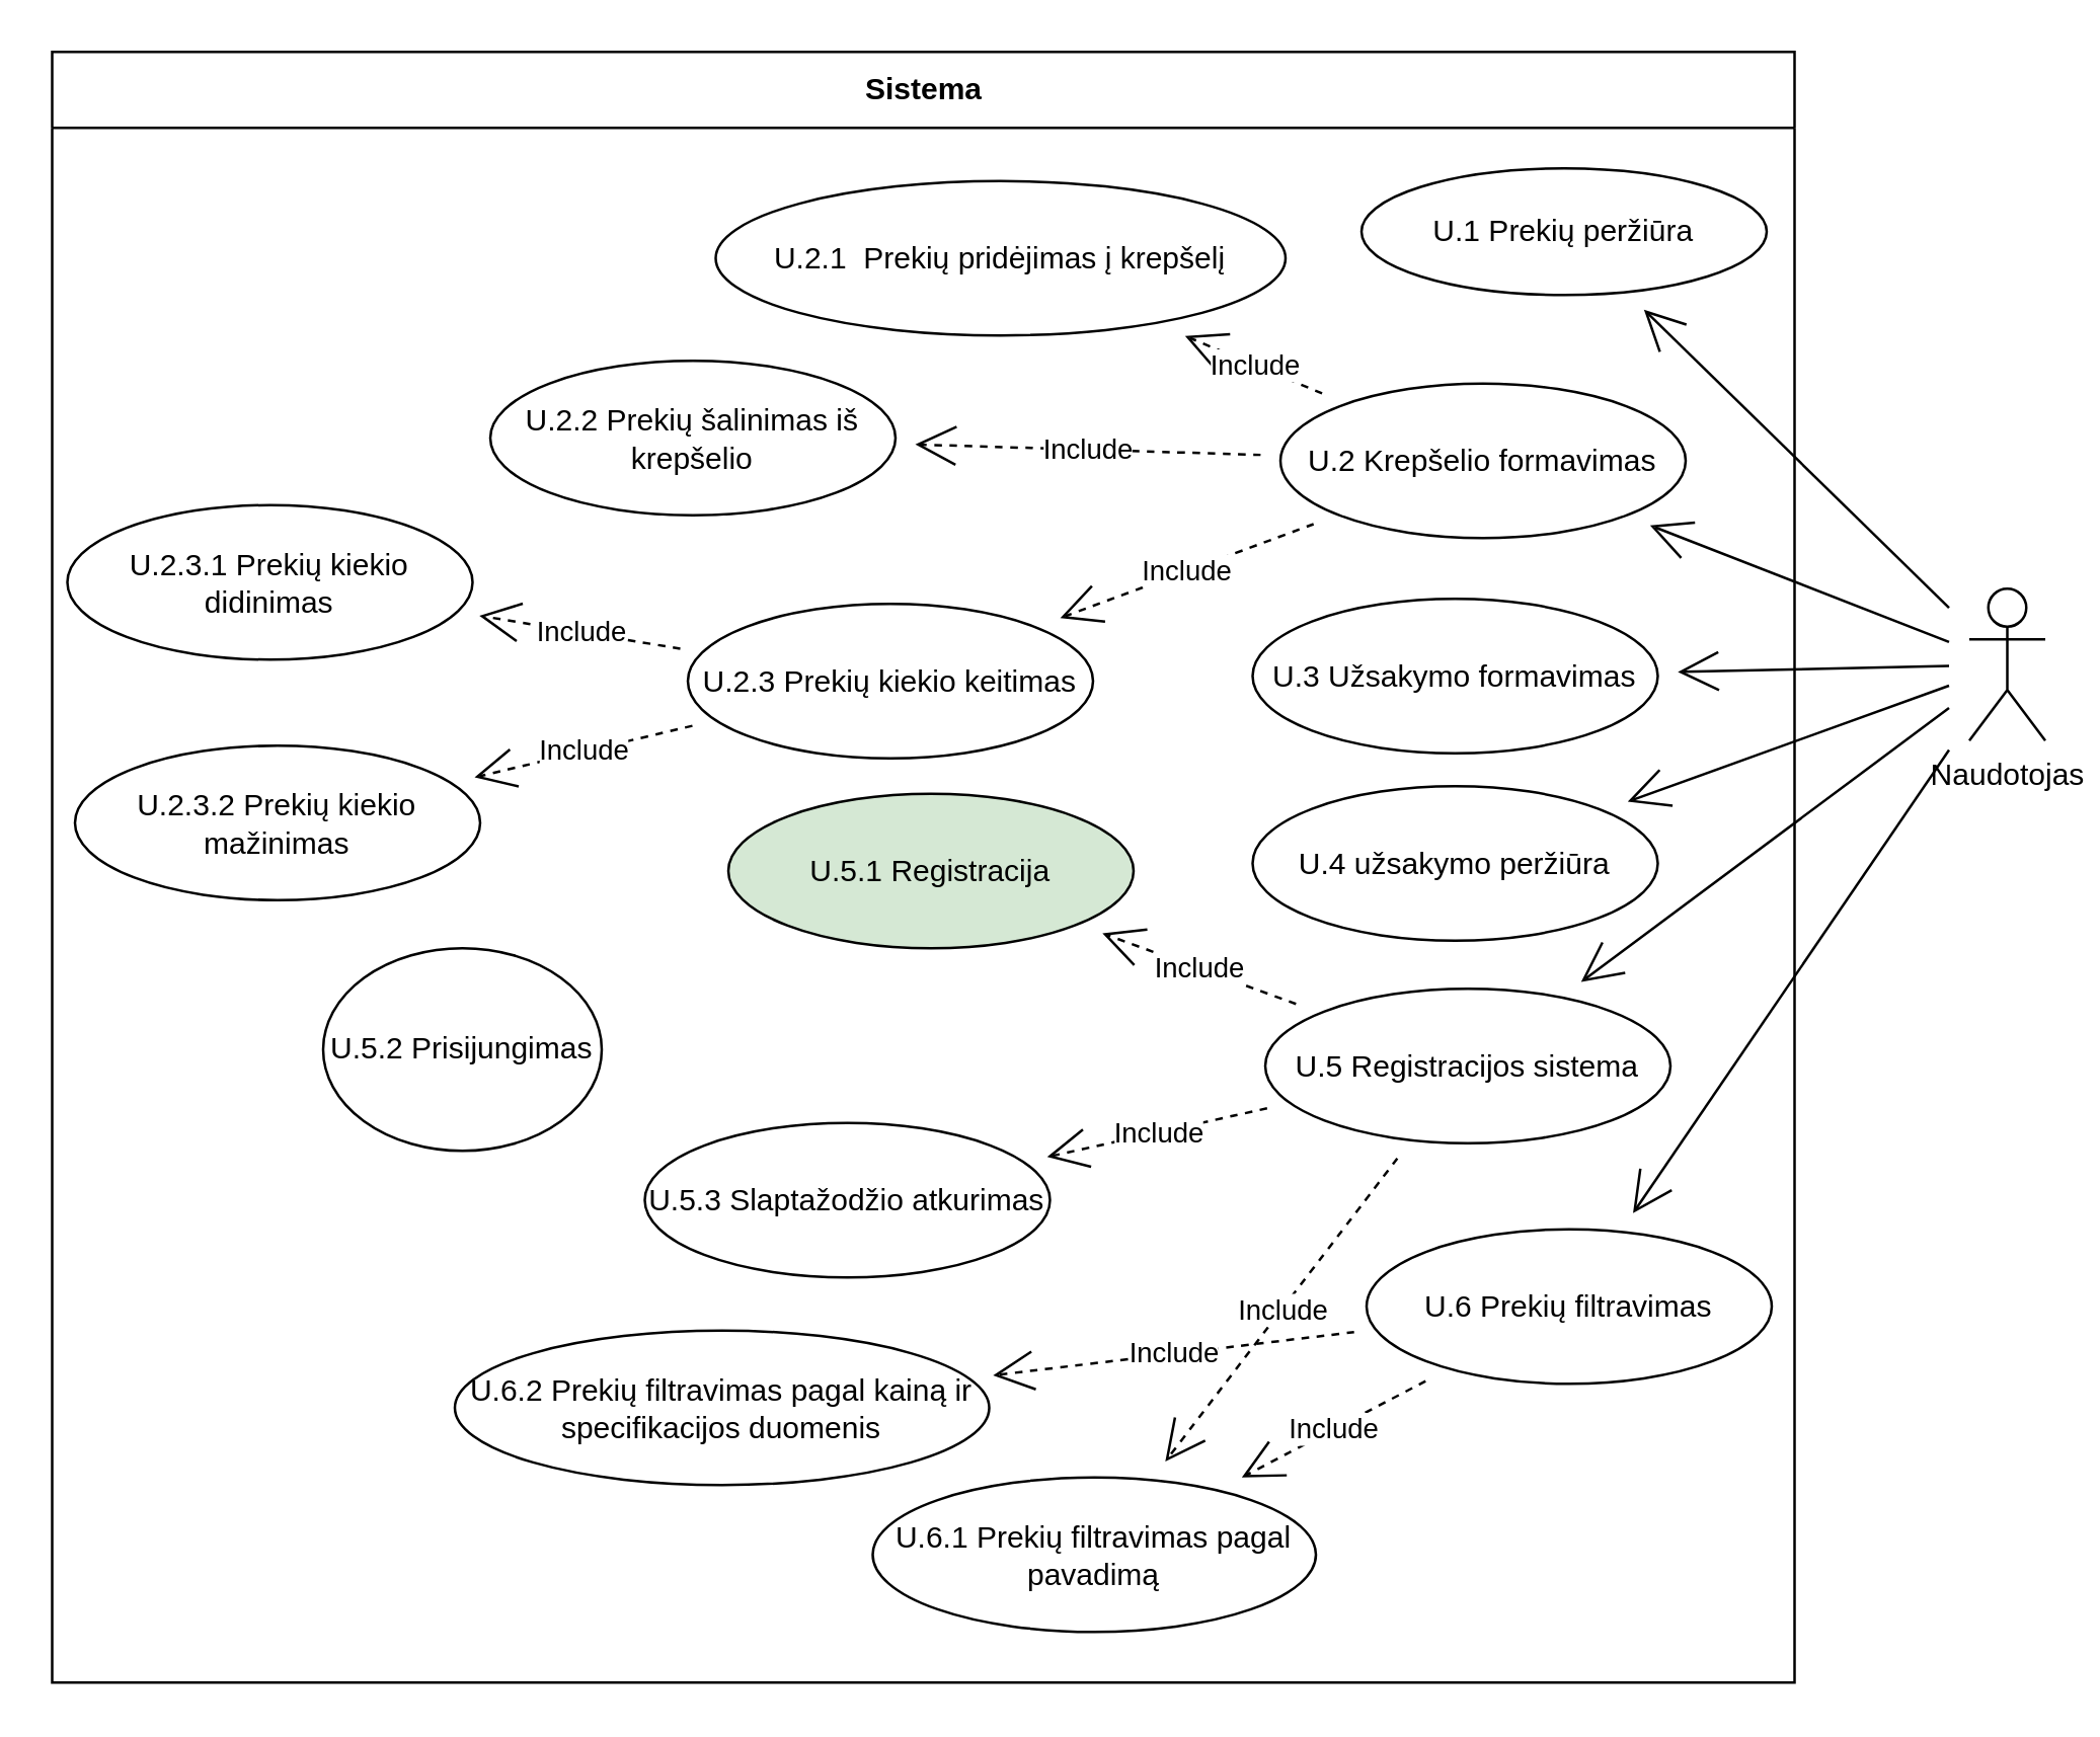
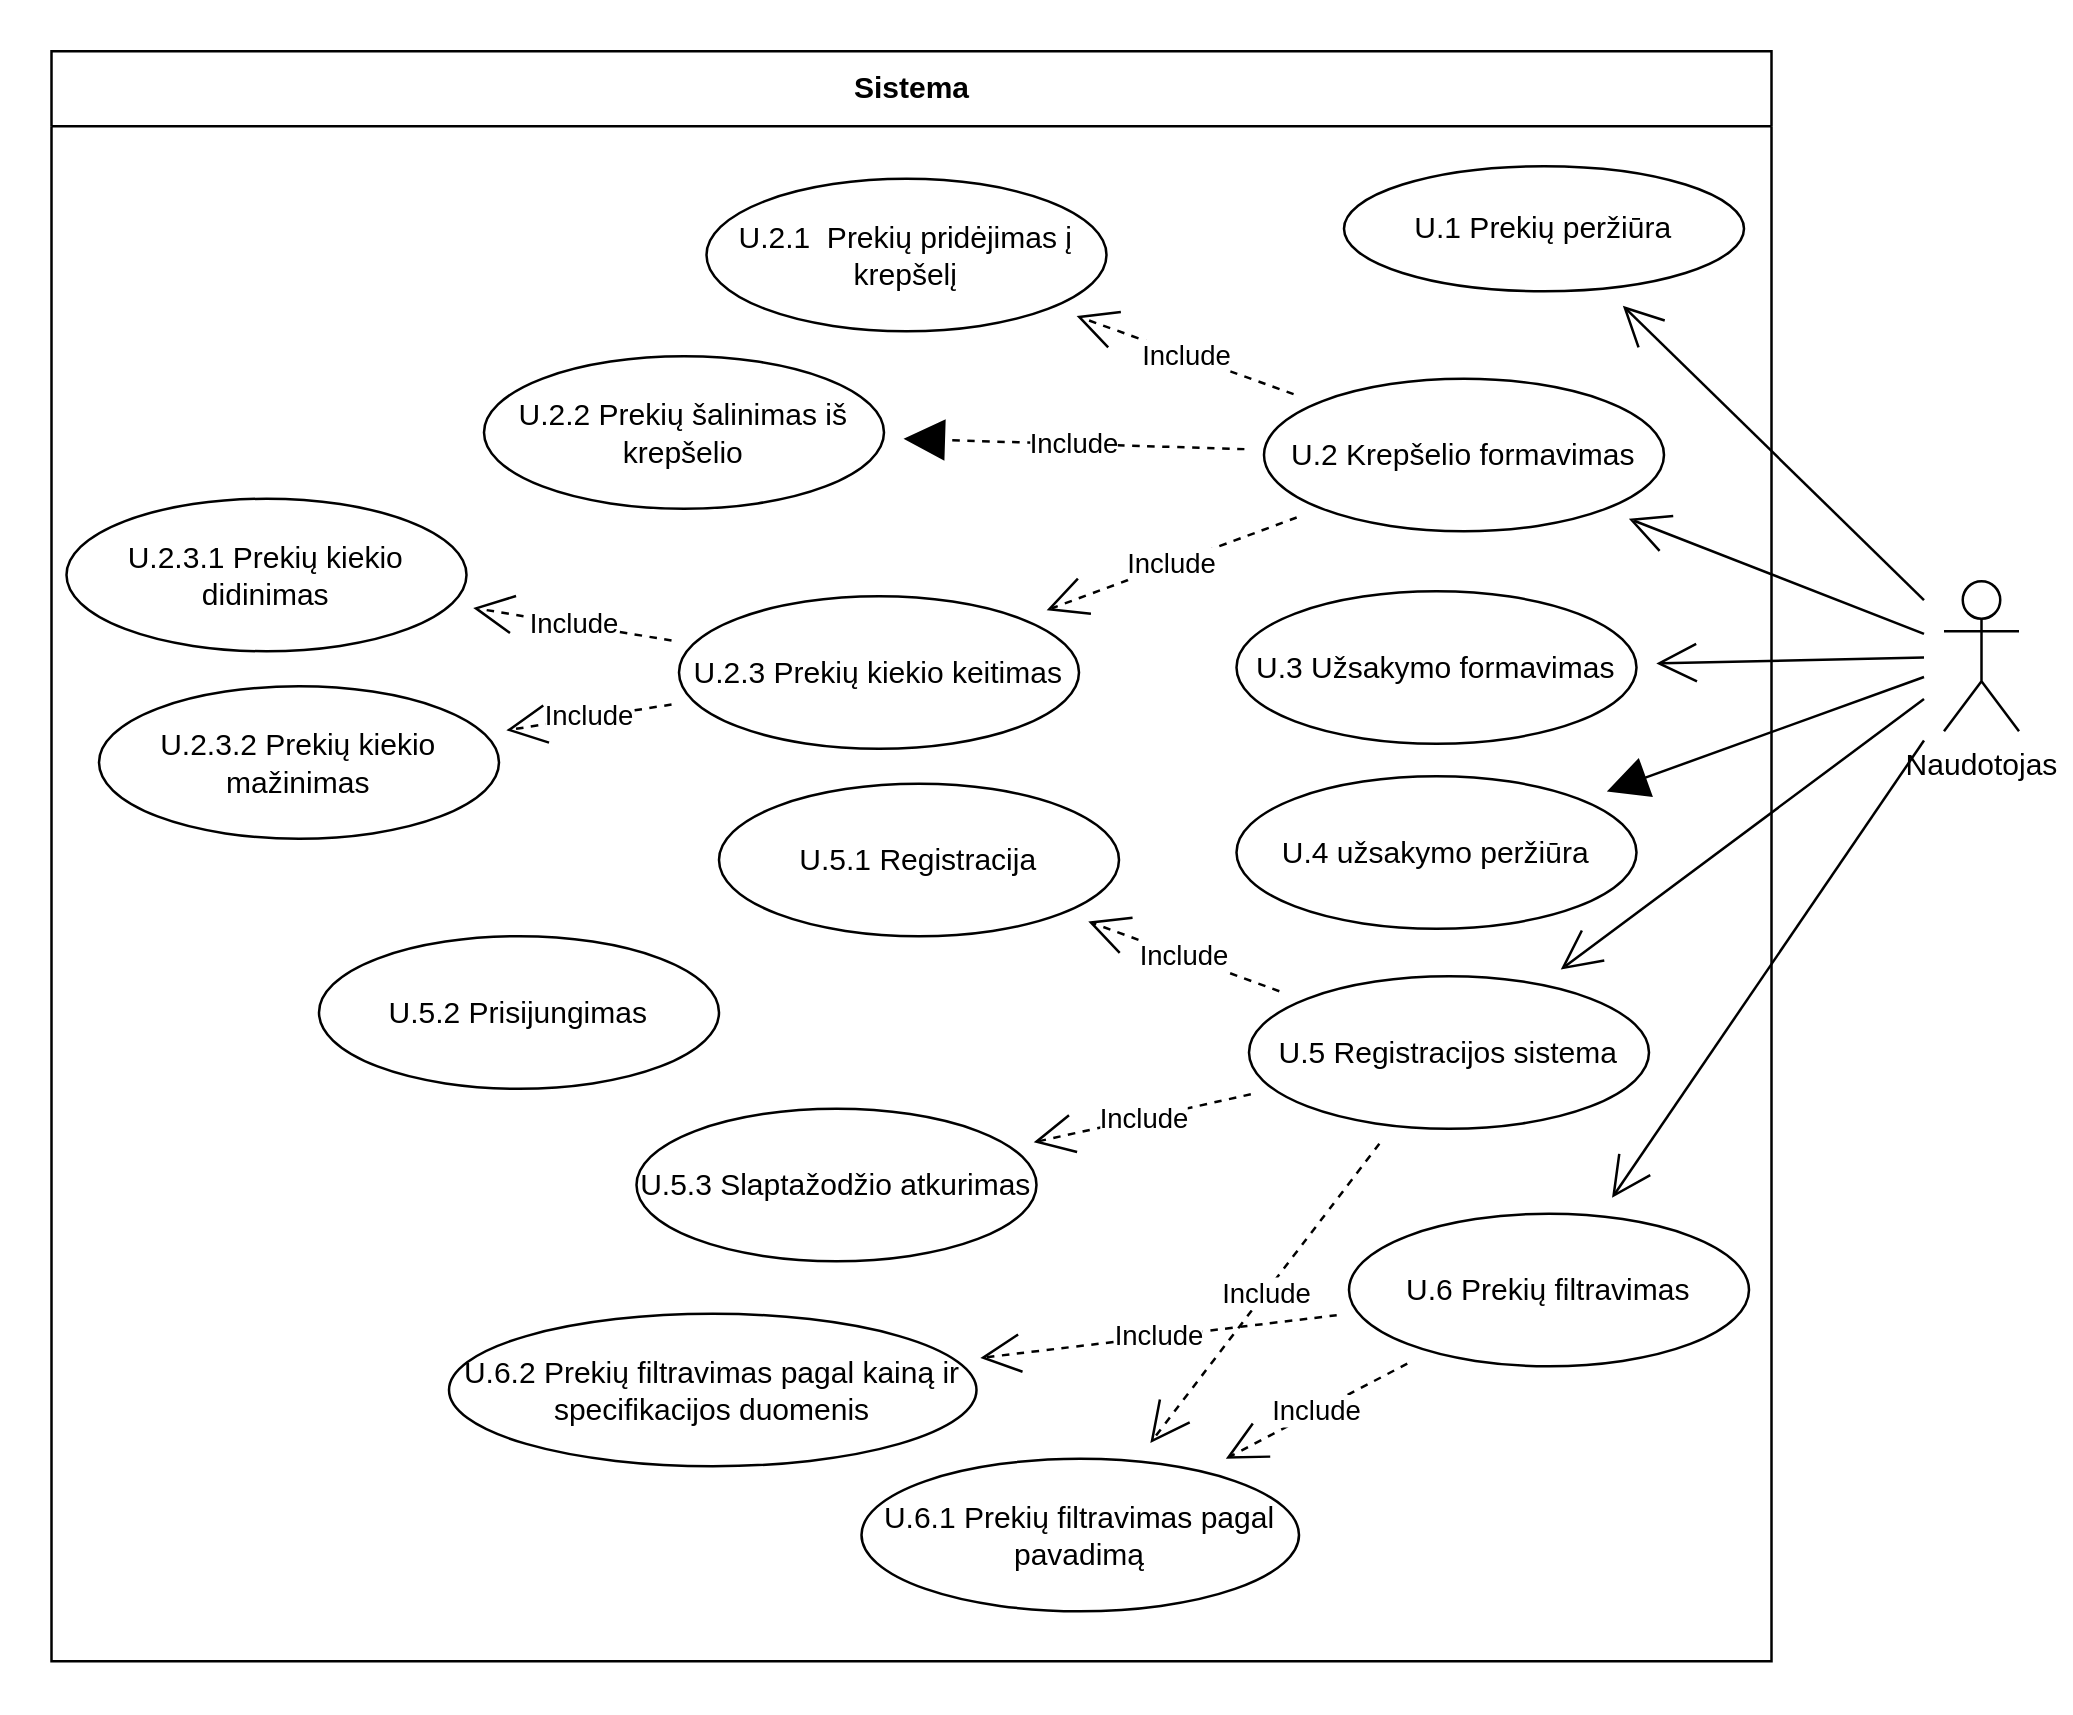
  <mxCell id="0" />
  <mxCell id="1" parent="0" />
  <mxCell id="2" value="Sistema" style="swimlane;fontStyle=1;align=center;horizontal=1;startSize=30;collapsible=0;html=1;" parent="1" vertex="1"><mxGeometry x="20" y="20" width="688" height="644" as="geometry" /></mxCell>
  <mxCell id="3" value="U.1 Prekių peržiūra" style="ellipse;whiteSpace=wrap;html=1;" parent="2" vertex="1"><mxGeometry x="517" y="46" width="160" height="50" as="geometry" /></mxCell>
  <mxCell id="4" value="Include" style="edgeStyle=none;curved=1;rounded=0;orthogonalLoop=1;jettySize=auto;html=1;dashed=1;endArrow=open;startSize=14;endSize=14;sourcePerimeterSpacing=8;targetPerimeterSpacing=8;" parent="2" source="7" target="14" edge="1"><mxGeometry relative="1" as="geometry" /></mxCell>
  <mxCell id="5" value="Include" style="edgeStyle=none;curved=1;rounded=0;orthogonalLoop=1;jettySize=auto;html=1;dashed=1;endArrow=open;startSize=14;endSize=14;sourcePerimeterSpacing=8;targetPerimeterSpacing=8;" parent="2" source="7" target="17" edge="1"><mxGeometry relative="1" as="geometry" /></mxCell>
- <mxCell id="6" value="Include" style="edgeStyle=none;curved=1;rounded=0;orthogonalLoop=1;jettySize=auto;html=1;dashed=1;endArrow=open;startSize=14;endSize=14;sourcePerimeterSpacing=8;targetPerimeterSpacing=8;" parent="2" source="7" target="18" edge="1"><mxGeometry relative="1" as="geometry" /></mxCell>
+ <mxCell id="6" value="Include" style="edgeStyle=none;curved=1;rounded=0;orthogonalLoop=1;jettySize=auto;html=1;dashed=1;endArrow=block;startSize=14;endSize=14;sourcePerimeterSpacing=8;targetPerimeterSpacing=8;" parent="2" source="7" target="18" edge="1"><mxGeometry relative="1" as="geometry" /></mxCell>
  <mxCell id="7" value="U.2 Krepšelio formavimas" style="ellipse;whiteSpace=wrap;html=1;" parent="2" vertex="1"><mxGeometry x="485" y="131" width="160" height="61" as="geometry" /></mxCell>
  <mxCell id="8" value="U.4 užsakymo peržiūra" style="ellipse;whiteSpace=wrap;html=1;" parent="2" vertex="1"><mxGeometry x="474" y="290" width="160" height="61" as="geometry" /></mxCell>
  <mxCell id="9" value="Include" style="edgeStyle=none;curved=1;rounded=0;orthogonalLoop=1;jettySize=auto;html=1;dashed=1;endArrow=open;startSize=14;endSize=14;sourcePerimeterSpacing=8;targetPerimeterSpacing=8;" parent="2" source="12" target="21" edge="1"><mxGeometry relative="1" as="geometry" /></mxCell>
  <mxCell id="10" value="Include" style="edgeStyle=none;curved=1;rounded=0;orthogonalLoop=1;jettySize=auto;html=1;dashed=1;endArrow=open;startSize=14;endSize=14;sourcePerimeterSpacing=8;targetPerimeterSpacing=8;" parent="2" source="12" target="28" edge="1"><mxGeometry relative="1" as="geometry" /></mxCell>
  <mxCell id="11" value="Include" style="edgeStyle=none;curved=1;rounded=0;orthogonalLoop=1;jettySize=auto;html=1;dashed=1;endArrow=open;startSize=14;endSize=14;sourcePerimeterSpacing=8;targetPerimeterSpacing=8;" parent="2" source="12" target="23" edge="1"><mxGeometry relative="1" as="geometry" /></mxCell>
  <mxCell id="12" value="U.5 Registracijos sistema" style="ellipse;whiteSpace=wrap;html=1;" parent="2" vertex="1"><mxGeometry x="479" y="370" width="160" height="61" as="geometry" /></mxCell>
  <mxCell id="13" value="U.3 Užsakymo formavimas" style="ellipse;whiteSpace=wrap;html=1;" parent="2" vertex="1"><mxGeometry x="474" y="216" width="160" height="61" as="geometry" /></mxCell>
- <mxCell id="14" value="U.2.1&amp;nbsp; Prekių pridėjimas į krepšelį" style="ellipse;whiteSpace=wrap;html=1;" parent="2" vertex="1"><mxGeometry x="262" y="51" width="225" height="61" as="geometry" /></mxCell>
+ <mxCell id="14" value="U.2.1&amp;nbsp; Prekių pridėjimas į krepšelį" style="ellipse;whiteSpace=wrap;html=1;" parent="2" vertex="1"><mxGeometry x="262" y="51" width="160" height="61" as="geometry" /></mxCell>
  <mxCell id="15" value="Include" style="edgeStyle=none;curved=1;rounded=0;orthogonalLoop=1;jettySize=auto;html=1;dashed=1;endArrow=open;startSize=14;endSize=14;sourcePerimeterSpacing=8;targetPerimeterSpacing=8;" parent="2" source="17" target="19" edge="1"><mxGeometry relative="1" as="geometry" /></mxCell>
  <mxCell id="16" value="Include" style="edgeStyle=none;curved=1;rounded=0;orthogonalLoop=1;jettySize=auto;html=1;dashed=1;endArrow=open;startSize=14;endSize=14;sourcePerimeterSpacing=8;targetPerimeterSpacing=8;" parent="2" source="17" target="20" edge="1"><mxGeometry relative="1" as="geometry" /></mxCell>
  <mxCell id="17" value="U.2.3 Prekių kiekio keitimas" style="ellipse;whiteSpace=wrap;html=1;" parent="2" vertex="1"><mxGeometry x="251" y="218" width="160" height="61" as="geometry" /></mxCell>
  <mxCell id="18" value="U.2.2 Prekių šalinimas iš krepšelio" style="ellipse;whiteSpace=wrap;html=1;" parent="2" vertex="1"><mxGeometry x="173" y="122" width="160" height="61" as="geometry" /></mxCell>
  <mxCell id="19" value="U.2.3.1 Prekių kiekio didinimas" style="ellipse;whiteSpace=wrap;html=1;" parent="2" vertex="1"><mxGeometry x="6" y="179" width="160" height="61" as="geometry" /></mxCell>
- <mxCell id="20" value="U.2.3.2 Prekių kiekio mažinimas" style="ellipse;whiteSpace=wrap;html=1;" parent="2" vertex="1"><mxGeometry x="9" y="274" width="160" height="61" as="geometry" /></mxCell>
- <mxCell id="21" value="U.5.1 Registracija" style="ellipse;whiteSpace=wrap;html=1;fillColor=#d5e8d4;" parent="2" vertex="1"><mxGeometry x="267" y="293" width="160" height="61" as="geometry" /></mxCell>
- <mxCell id="22" value="U.5.2 Prisijungimas" style="ellipse;whiteSpace=wrap;html=1;" parent="2" vertex="1"><mxGeometry x="107" y="354" width="110" height="80" as="geometry" /></mxCell>
+ <mxCell id="20" value="U.2.3.2 Prekių kiekio mažinimas" style="ellipse;whiteSpace=wrap;html=1;" parent="2" vertex="1"><mxGeometry x="19" y="254" width="160" height="61" as="geometry" /></mxCell>
+ <mxCell id="21" value="U.5.1 Registracija" style="ellipse;whiteSpace=wrap;html=1;" parent="2" vertex="1"><mxGeometry x="267" y="293" width="160" height="61" as="geometry" /></mxCell>
+ <mxCell id="22" value="U.5.2 Prisijungimas" style="ellipse;whiteSpace=wrap;html=1;" parent="2" vertex="1"><mxGeometry x="107" y="354" width="160" height="61" as="geometry" /></mxCell>
  <mxCell id="23" value="U.5.3 Slaptažodžio atkurimas" style="ellipse;whiteSpace=wrap;html=1;" parent="2" vertex="1"><mxGeometry x="234" y="423" width="160" height="61" as="geometry" /></mxCell>
  <mxCell id="24" value="Include" style="edgeStyle=none;curved=1;rounded=0;orthogonalLoop=1;jettySize=auto;html=1;endArrow=open;startSize=14;endSize=14;sourcePerimeterSpacing=8;targetPerimeterSpacing=8;dashed=1;" edge="1" parent="2" source="26" target="27"><mxGeometry relative="1" as="geometry" /></mxCell>
  <mxCell id="25" value="Include" style="edgeStyle=none;curved=1;rounded=0;orthogonalLoop=1;jettySize=auto;html=1;endArrow=open;startSize=14;endSize=14;sourcePerimeterSpacing=8;targetPerimeterSpacing=8;dashed=1;" edge="1" parent="2" source="26" target="28"><mxGeometry relative="1" as="geometry" /></mxCell>
  <mxCell id="26" value="U.6 Prekių filtravimas" style="ellipse;whiteSpace=wrap;html=1;" vertex="1" parent="2"><mxGeometry x="519" y="465" width="160" height="61" as="geometry" /></mxCell>
  <mxCell id="27" value="U.6.2 Prekių filtravimas pagal kainą ir specifikacijos duomenis" style="ellipse;whiteSpace=wrap;html=1;" vertex="1" parent="2"><mxGeometry x="159" y="505" width="211" height="61" as="geometry" /></mxCell>
  <mxCell id="28" value="U.6.1 Prekių filtravimas pagal pavadimą" style="ellipse;whiteSpace=wrap;html=1;" vertex="1" parent="2"><mxGeometry x="324" y="563" width="175" height="61" as="geometry" /></mxCell>
- <mxCell id="29" style="edgeStyle=none;curved=1;rounded=0;orthogonalLoop=1;jettySize=auto;html=1;endArrow=open;startSize=14;endSize=14;sourcePerimeterSpacing=8;targetPerimeterSpacing=8;" parent="1" source="35" target="8" edge="1"><mxGeometry relative="1" as="geometry" /></mxCell>
+ <mxCell id="29" style="edgeStyle=none;curved=1;rounded=0;orthogonalLoop=1;jettySize=auto;html=1;endArrow=block;startSize=14;endSize=14;sourcePerimeterSpacing=8;targetPerimeterSpacing=8;" parent="1" source="35" target="8" edge="1"><mxGeometry relative="1" as="geometry" /></mxCell>
  <mxCell id="30" style="edgeStyle=none;curved=1;rounded=0;orthogonalLoop=1;jettySize=auto;html=1;endArrow=open;startSize=14;endSize=14;sourcePerimeterSpacing=8;targetPerimeterSpacing=8;" parent="1" source="35" target="13" edge="1"><mxGeometry relative="1" as="geometry" /></mxCell>
  <mxCell id="31" style="edgeStyle=none;curved=1;rounded=0;orthogonalLoop=1;jettySize=auto;html=1;endArrow=open;startSize=14;endSize=14;sourcePerimeterSpacing=8;targetPerimeterSpacing=8;" parent="1" source="35" target="3" edge="1"><mxGeometry relative="1" as="geometry" /></mxCell>
  <mxCell id="32" style="edgeStyle=none;curved=1;rounded=0;orthogonalLoop=1;jettySize=auto;html=1;endArrow=open;startSize=14;endSize=14;sourcePerimeterSpacing=8;targetPerimeterSpacing=8;" parent="1" source="35" target="12" edge="1"><mxGeometry relative="1" as="geometry" /></mxCell>
  <mxCell id="33" style="edgeStyle=none;curved=1;rounded=0;orthogonalLoop=1;jettySize=auto;html=1;endArrow=open;startSize=14;endSize=14;sourcePerimeterSpacing=8;targetPerimeterSpacing=8;" parent="1" source="35" target="7" edge="1"><mxGeometry relative="1" as="geometry" /></mxCell>
  <mxCell id="34" style="edgeStyle=none;curved=1;rounded=0;orthogonalLoop=1;jettySize=auto;html=1;endArrow=open;startSize=14;endSize=14;sourcePerimeterSpacing=8;targetPerimeterSpacing=8;" edge="1" parent="1" source="35" target="26"><mxGeometry relative="1" as="geometry" /></mxCell>
  <mxCell id="35" value="Naudotojas" style="shape=umlActor;html=1;verticalLabelPosition=bottom;verticalAlign=top;align=center;" parent="1" vertex="1"><mxGeometry x="777" y="232" width="30" height="60" as="geometry" /></mxCell>
